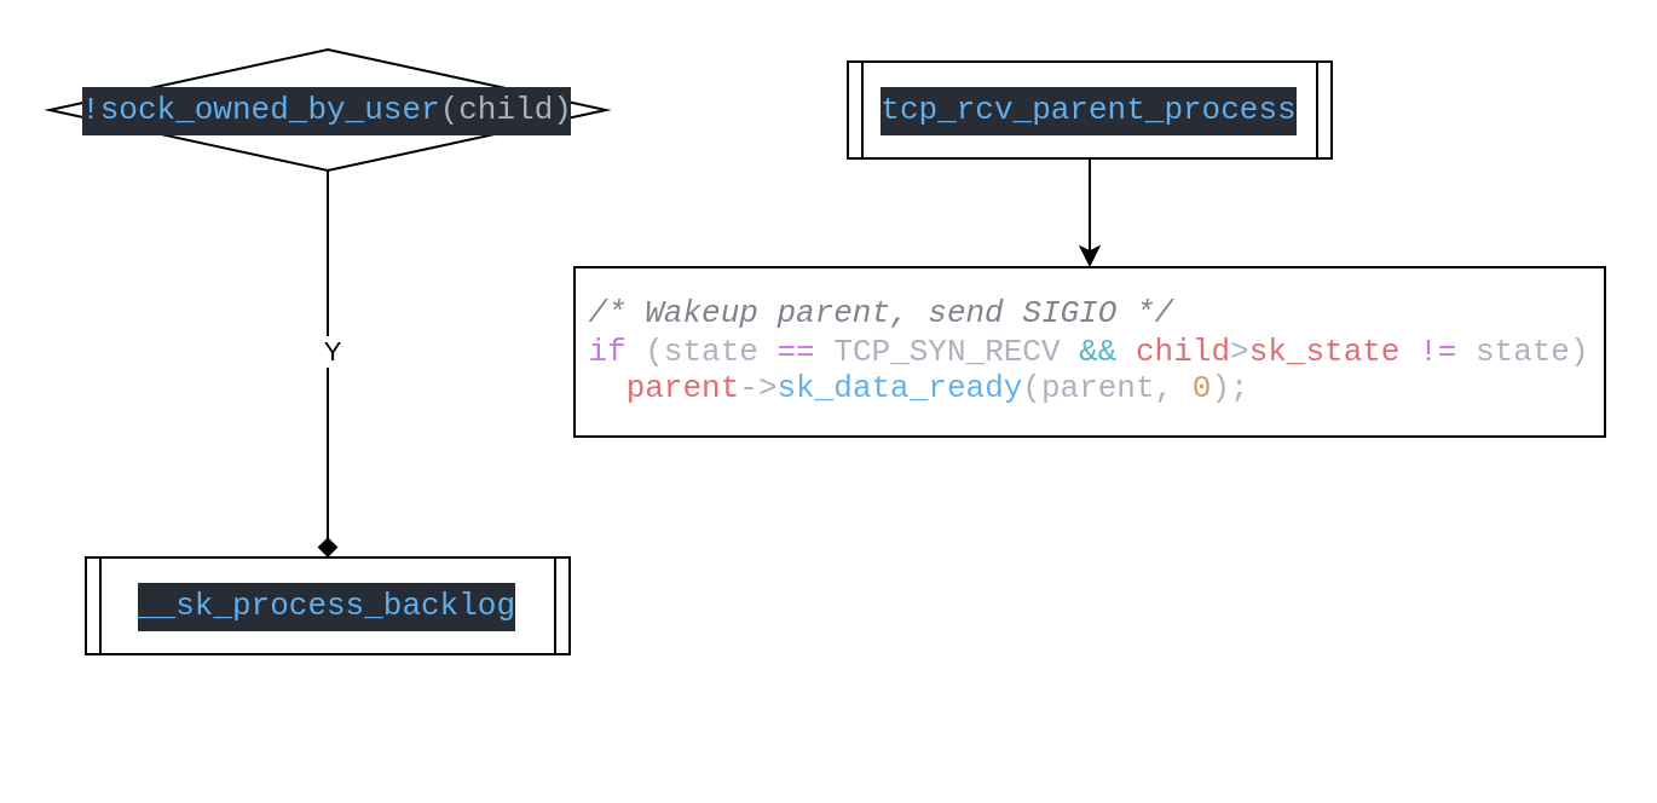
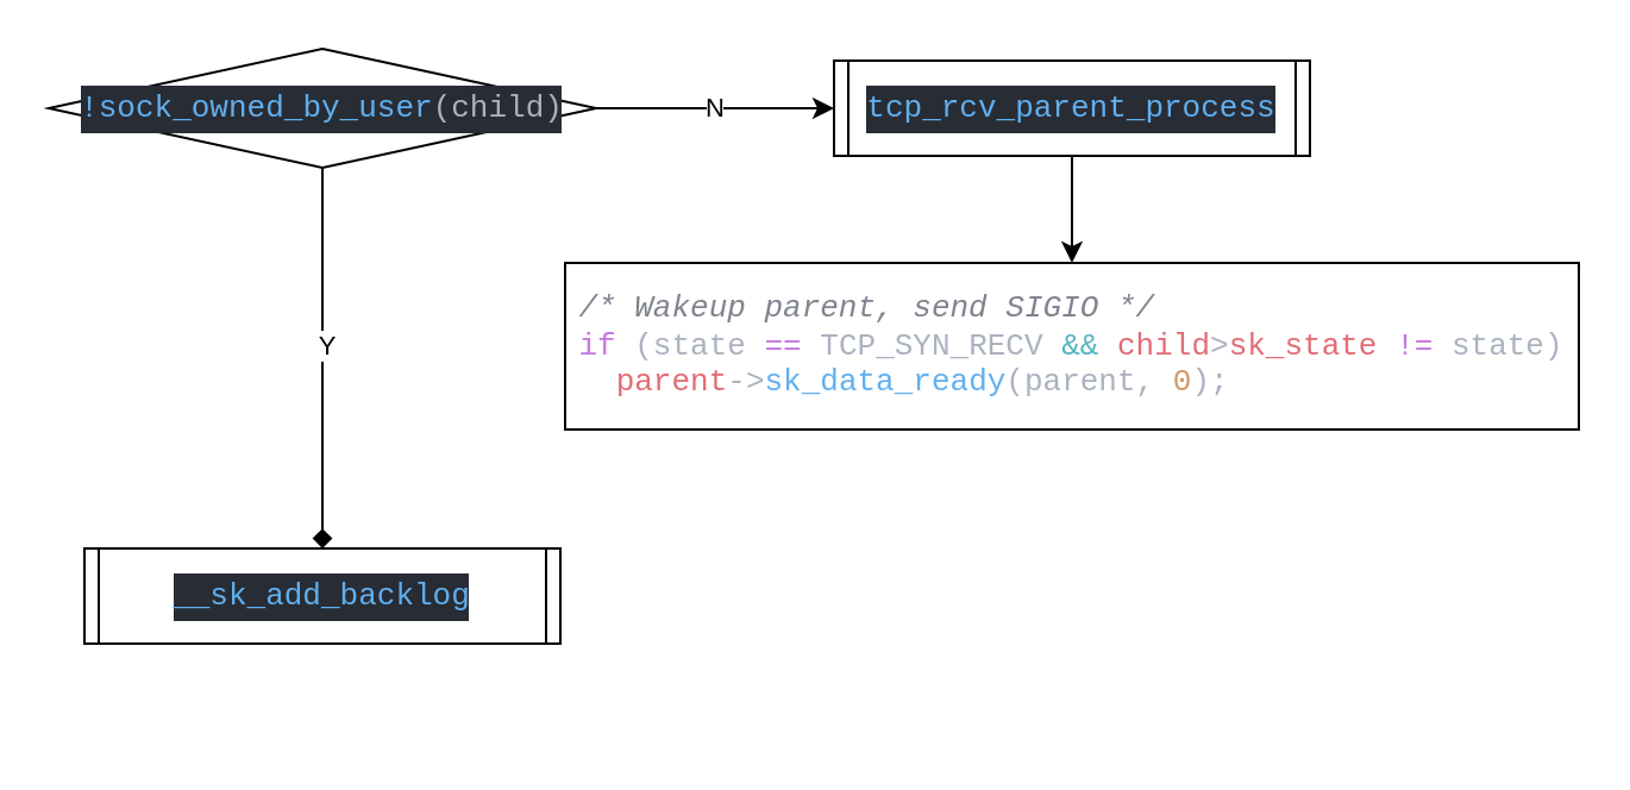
  <mxCell id="0" />
  <mxCell id="1" parent="0" />
+ <mxCell id="2" value="N" style="edgeStyle=orthogonalEdgeStyle;rounded=0;orthogonalLoop=1;jettySize=auto;html=1;exitX=1;exitY=0.5;exitDx=0;exitDy=0;entryX=0;entryY=0.5;entryDx=0;entryDy=0;" edge="1" parent="1" source="5" target="7"><mxGeometry relative="1" as="geometry" /></mxCell>
  <mxCell id="3" style="edgeStyle=orthogonalEdgeStyle;rounded=0;orthogonalLoop=1;jettySize=auto;html=1;exitX=0.5;exitY=1;exitDx=0;exitDy=0;endArrow=diamond;" edge="1" parent="1" source="5" target="10"><mxGeometry relative="1" as="geometry" /></mxCell>
  <mxCell id="4" value="Y" style="edgeLabel;html=1;align=center;verticalAlign=middle;resizable=0;points=[];" vertex="1" connectable="0" parent="3"><mxGeometry x="-0.077" y="1" relative="1" as="geometry"><mxPoint as="offset" /></mxGeometry></mxCell>
  <mxCell id="5" value="&lt;div style=&quot;color: rgb(171 , 178 , 191) ; background-color: rgb(40 , 44 , 52) ; font-family: &amp;#34;monaco&amp;#34; , &amp;#34;menlo&amp;#34; , &amp;#34;monaco&amp;#34; , &amp;#34;courier new&amp;#34; , monospace ; font-size: 13px ; line-height: 20px&quot;&gt;&lt;span style=&quot;color: #61afef&quot;&gt;!sock_owned_by_user&lt;/span&gt;(child)&lt;/div&gt;" style="rhombus;whiteSpace=wrap;html=1;" vertex="1" parent="1"><mxGeometry x="20" y="20" width="230" height="50" as="geometry" /></mxCell>
  <mxCell id="6" style="edgeStyle=orthogonalEdgeStyle;rounded=0;orthogonalLoop=1;jettySize=auto;html=1;exitX=0.5;exitY=1;exitDx=0;exitDy=0;entryX=0.5;entryY=0;entryDx=0;entryDy=0;" edge="1" parent="1" source="7" target="9"><mxGeometry relative="1" as="geometry" /></mxCell>
  <mxCell id="7" value="&lt;div style=&quot;color: rgb(171 , 178 , 191) ; background-color: rgb(40 , 44 , 52) ; font-family: &amp;#34;monaco&amp;#34; , &amp;#34;menlo&amp;#34; , &amp;#34;monaco&amp;#34; , &amp;#34;courier new&amp;#34; , monospace ; font-size: 13px ; line-height: 20px&quot;&gt;&lt;span style=&quot;color: #61afef&quot;&gt;tcp_rcv_parent_process&lt;/span&gt;&lt;/div&gt;" style="shape=process;whiteSpace=wrap;html=1;backgroundOutline=1;size=0.031;" vertex="1" parent="1"><mxGeometry x="350" y="25" width="200" height="40" as="geometry" /></mxCell>
  <mxCell id="8" value="&lt;div style=&quot;color: rgb(171 , 178 , 191) ; background-color: rgb(40 , 44 , 52) ; font-family: &amp;#34;monaco&amp;#34; , &amp;#34;menlo&amp;#34; , &amp;#34;monaco&amp;#34; , &amp;#34;courier new&amp;#34; , monospace ; font-weight: normal ; font-size: 13px ; line-height: 20px&quot;&gt;&lt;br&gt;&lt;/div&gt;" style="text;whiteSpace=wrap;html=1;" vertex="1" parent="1"><mxGeometry x="80" y="230" width="450" height="80" as="geometry" /></mxCell>
  <mxCell id="9" value="&lt;div style=&quot;color: rgb(171 , 178 , 191) ; font-family: &amp;#34;monaco&amp;#34; , &amp;#34;menlo&amp;#34; , &amp;#34;monaco&amp;#34; , &amp;#34;courier new&amp;#34; , monospace ; font-size: 13px ; text-align: left&quot;&gt;&lt;span style=&quot;color: rgb(127 , 132 , 142) ; font-style: italic&quot;&gt;/* Wakeup parent, send SIGIO */&lt;/span&gt;&lt;/div&gt;&lt;div style=&quot;color: rgb(171 , 178 , 191) ; font-family: &amp;#34;monaco&amp;#34; , &amp;#34;menlo&amp;#34; , &amp;#34;monaco&amp;#34; , &amp;#34;courier new&amp;#34; , monospace ; font-size: 13px ; text-align: left&quot;&gt;&lt;span style=&quot;color: rgb(198 , 120 , 221)&quot;&gt;if&lt;/span&gt;&amp;nbsp;(state&amp;nbsp;&lt;span style=&quot;color: rgb(198 , 120 , 221)&quot;&gt;==&lt;/span&gt;&amp;nbsp;TCP_SYN_RECV&amp;nbsp;&lt;span style=&quot;color: rgb(86 , 182 , 194)&quot;&gt;&amp;amp;&amp;amp;&lt;/span&gt;&amp;nbsp;&lt;span style=&quot;color: rgb(224 , 108 , 117)&quot;&gt;child&lt;/span&gt;&amp;gt;&lt;span style=&quot;color: rgb(224 , 108 , 117)&quot;&gt;sk_state&lt;/span&gt;&amp;nbsp;&lt;span style=&quot;color: rgb(198 , 120 , 221)&quot;&gt;!=&lt;/span&gt;&amp;nbsp;state)&lt;/div&gt;&lt;div style=&quot;color: rgb(171 , 178 , 191) ; font-family: &amp;#34;monaco&amp;#34; , &amp;#34;menlo&amp;#34; , &amp;#34;monaco&amp;#34; , &amp;#34;courier new&amp;#34; , monospace ; font-size: 13px ; text-align: left&quot;&gt;&lt;span style=&quot;color: rgb(224 , 108 , 117)&quot;&gt;&amp;nbsp; parent&lt;/span&gt;-&amp;gt;&lt;span style=&quot;color: rgb(97 , 175 , 239)&quot;&gt;sk_data_ready&lt;/span&gt;(parent,&amp;nbsp;&lt;span style=&quot;color: rgb(209 , 154 , 102)&quot;&gt;0&lt;/span&gt;);&lt;/div&gt;" style="rounded=0;whiteSpace=wrap;html=1;" vertex="1" parent="1"><mxGeometry x="237" y="110" width="426" height="70" as="geometry" /></mxCell>
- <mxCell id="10" value="&lt;div style=&quot;color: rgb(171 , 178 , 191) ; background-color: rgb(40 , 44 , 52) ; font-family: &amp;#34;monaco&amp;#34; , &amp;#34;menlo&amp;#34; , &amp;#34;monaco&amp;#34; , &amp;#34;courier new&amp;#34; , monospace ; font-size: 13px ; line-height: 20px&quot;&gt;&lt;span style=&quot;color: #61afef&quot;&gt;__sk_process_backlog&lt;/span&gt;&lt;/div&gt;" style="shape=process;whiteSpace=wrap;html=1;backgroundOutline=1;size=0.031;" vertex="1" parent="1"><mxGeometry x="35" y="230" width="200" height="40" as="geometry" /></mxCell>
+ <mxCell id="10" value="&lt;div style=&quot;color: rgb(171 , 178 , 191) ; background-color: rgb(40 , 44 , 52) ; font-family: &amp;#34;monaco&amp;#34; , &amp;#34;menlo&amp;#34; , &amp;#34;monaco&amp;#34; , &amp;#34;courier new&amp;#34; , monospace ; font-size: 13px ; line-height: 20px&quot;&gt;&lt;span style=&quot;color: #61afef&quot;&gt;__sk_add_backlog&lt;/span&gt;&lt;/div&gt;" style="shape=process;whiteSpace=wrap;html=1;backgroundOutline=1;size=0.031;" vertex="1" parent="1"><mxGeometry x="35" y="230" width="200" height="40" as="geometry" /></mxCell>
